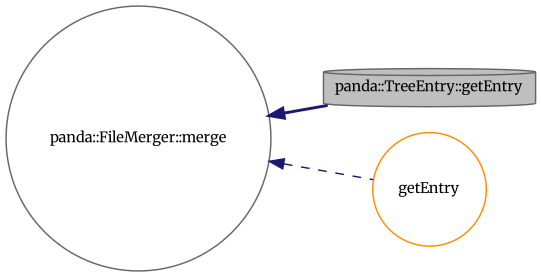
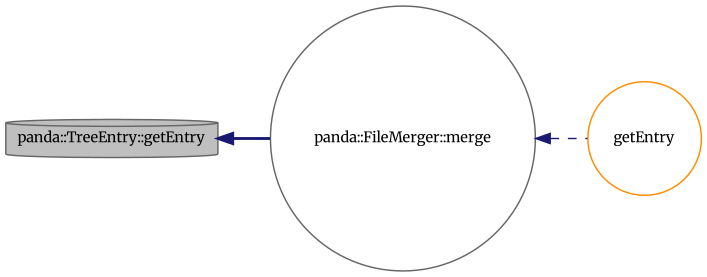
  digraph {
    fontname=Merriweather
    rankdir=LR
    node [color=gray40 fillcolor=white fontname=Merriweather fontsize=10 shape=circle style=filled]
    edge [color=midnightblue dir=back fontname=Merriweather fontsize=10 labelfontname=Helvetica labelfontsize=10]
    n1 [fillcolor=grey75 fontcolor=black height=0.2 label="panda::TreeEntry::getEntry" shape=cylinder width=0.4]
    n2 [height=0.2 label="panda::FileMerger::merge" width=0.4]
    n3 [color=darkorange height=0.2 label=getEntry width=0.4]
-   n2 -> n1 [style=bold]
+   n1 -> n2 [style=bold]
    n2 -> n3 [style=dashed]
  }
